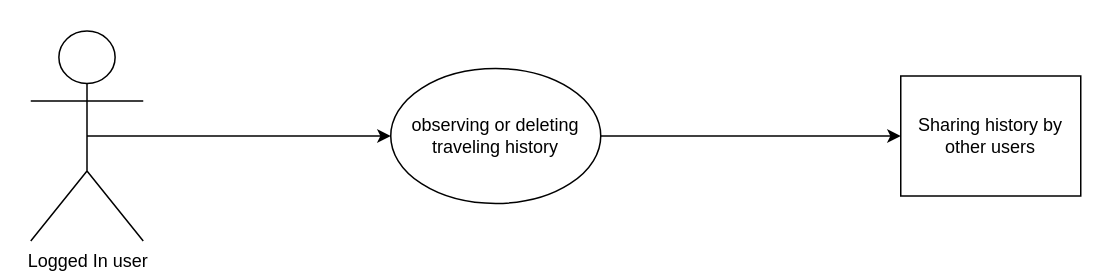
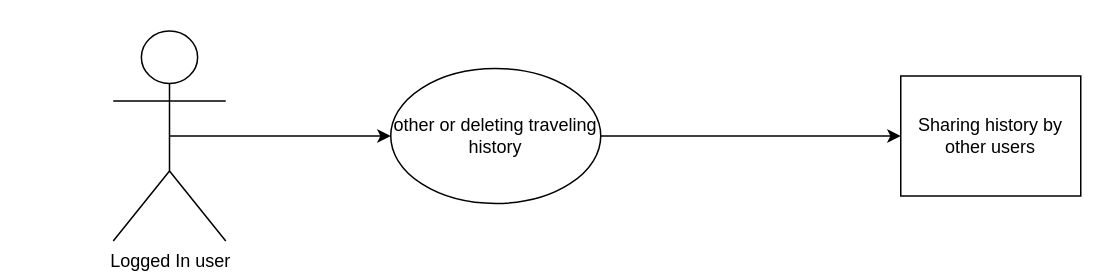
  <mxCell id="0" />
  <mxCell id="1" parent="0" />
  <mxCell id="2" style="edgeStyle=orthogonalEdgeStyle;rounded=0;orthogonalLoop=1;jettySize=auto;html=1;exitX=0.5;exitY=0.5;exitDx=0;exitDy=0;exitPerimeter=0;entryX=0;entryY=0.5;entryDx=0;entryDy=0;" edge="1" parent="1" source="3" target="5"><mxGeometry relative="1" as="geometry" /></mxCell>
- <mxCell id="3" value="Logged In user" style="shape=umlActor;verticalLabelPosition=bottom;labelBackgroundColor=#ffffff;verticalAlign=top;html=1;outlineConnect=0;" vertex="1" parent="1"><mxGeometry x="20" y="20" width="75" height="140" as="geometry" /></mxCell>
+ <mxCell id="3" value="Logged In user" style="shape=umlActor;verticalLabelPosition=bottom;labelBackgroundColor=#ffffff;verticalAlign=top;html=1;outlineConnect=0;" vertex="1" parent="1"><mxGeometry x="75" y="20" width="75" height="140" as="geometry" /></mxCell>
  <mxCell id="4" style="edgeStyle=orthogonalEdgeStyle;rounded=0;orthogonalLoop=1;jettySize=auto;html=1;exitX=1;exitY=0.5;exitDx=0;exitDy=0;entryX=0;entryY=0.5;entryDx=0;entryDy=0;" edge="1" parent="1" source="5" target="6"><mxGeometry relative="1" as="geometry" /></mxCell>
- <mxCell id="5" value="observing or deleting traveling history" style="ellipse;whiteSpace=wrap;html=1;" vertex="1" parent="1"><mxGeometry x="260" y="45" width="140" height="90" as="geometry" /></mxCell>
+ <mxCell id="5" value="other or deleting traveling history" style="ellipse;whiteSpace=wrap;html=1;" vertex="1" parent="1"><mxGeometry x="260" y="45" width="140" height="90" as="geometry" /></mxCell>
  <mxCell id="6" value="Sharing history by other users" style="whiteSpace=wrap;html=1;rounded=0;" vertex="1" parent="1"><mxGeometry x="600" y="50" width="120" height="80" as="geometry" /></mxCell>
